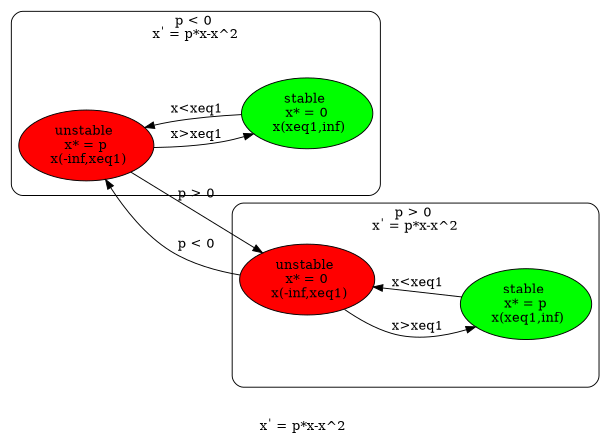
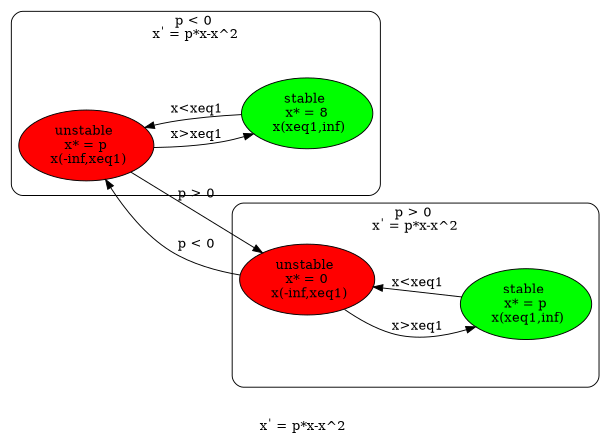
  digraph {
    compound=true
    label=<x<SUP>'</SUP> = p*x-x^2 <br/>>
    nodesep=0.75
    style=rounded
    rankdir=LR
    node [fillcolor=red style=filled]
    n1 [label="unstable \n x* = p \n x(-inf,xeq1)"]
-   n2 [fillcolor=green label="stable \n x* = 0 \n x(xeq1,inf)"]
+   n2 [fillcolor=green label="stable \n x* = 8 \n x(xeq1,inf)"]
    n3 [label="unstable \n x* = 0 \n x(-inf,xeq1)"]
    n4 [fillcolor=green label="stable \n x* = p \n x(xeq1,inf)"]
    subgraph cluster_1 {
      label=<p &lt; 0 <br/>x<SUP>'</SUP> = p*x-x^2>
      n1
      n2
    }
    subgraph cluster_2 {
      label=<p &gt; 0 <br/>x<SUP>'</SUP> = p*x-x^2>
      n3
      n4
    }
    n1 -> n2 [label="x>xeq1"]
    n1 -> n3 [label="p > 0"]
    n2 -> n1 [label="x<xeq1"]
    n3 -> n1 [label="p < 0"]
    n3 -> n4 [label="x>xeq1"]
    n4 -> n3 [label="x<xeq1"]
  }
